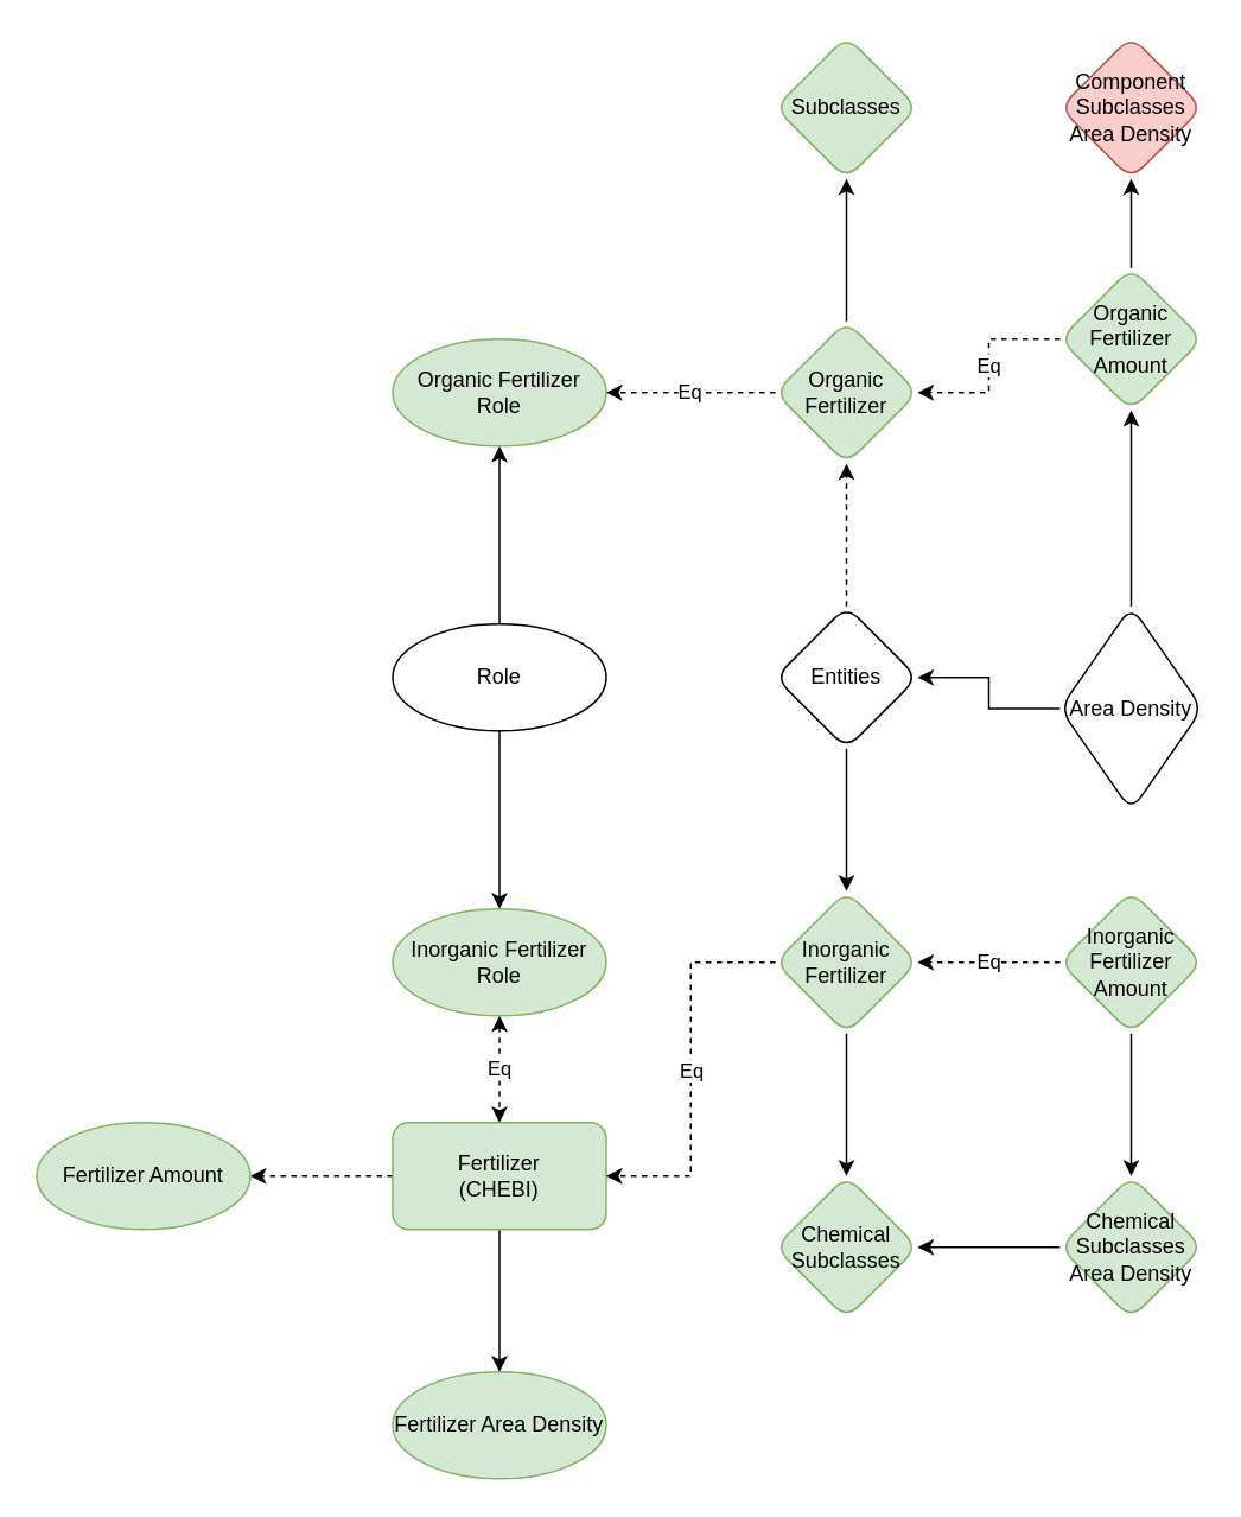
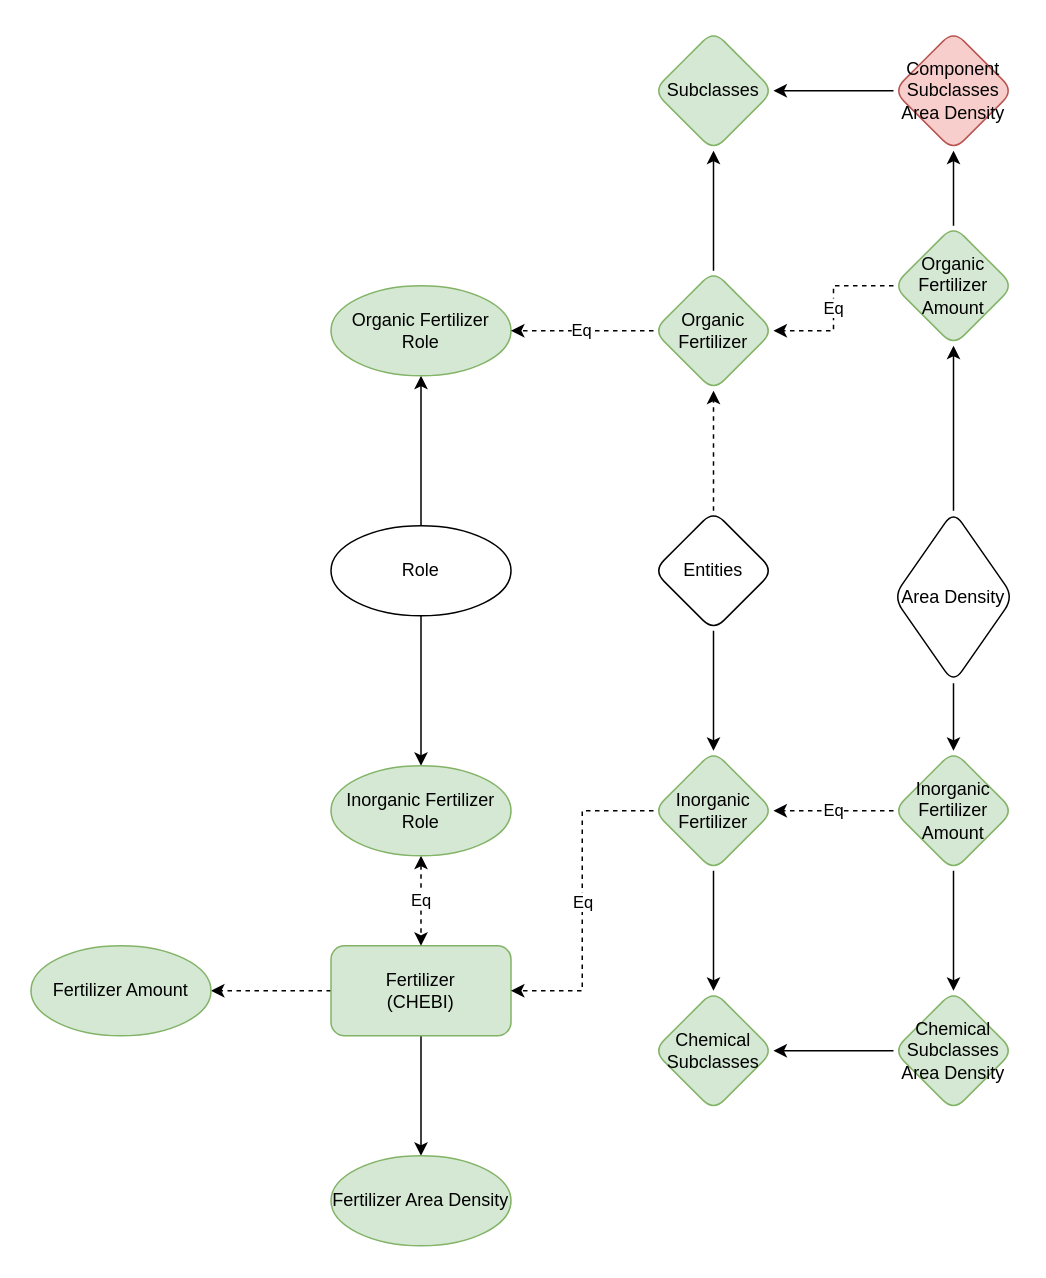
  <mxCell id="0" />
  <mxCell id="1" parent="0" />
  <mxCell id="2" value="" style="edgeStyle=orthogonalEdgeStyle;rounded=0;orthogonalLoop=1;jettySize=auto;html=1;" edge="1" parent="1" source="4" target="32"><mxGeometry relative="1" as="geometry" /></mxCell>
  <mxCell id="3" value="" style="edgeStyle=orthogonalEdgeStyle;rounded=0;orthogonalLoop=1;jettySize=auto;html=1;dashed=1;startArrow=none;startFill=0;" edge="1" parent="1" source="4" target="36"><mxGeometry relative="1" as="geometry" /></mxCell>
  <mxCell id="4" value="Fertilizer&lt;br&gt;(CHEBI)" style="rounded=1;whiteSpace=wrap;html=1;fillColor=#d5e8d4;strokeColor=#82b366;" vertex="1" parent="1"><mxGeometry x="220" y="630" width="120" height="60" as="geometry" /></mxCell>
  <mxCell id="5" value="" style="edgeStyle=orthogonalEdgeStyle;rounded=0;orthogonalLoop=1;jettySize=auto;html=1;" edge="1" parent="1" source="7" target="11"><mxGeometry relative="1" as="geometry" /></mxCell>
  <mxCell id="6" value="" style="edgeStyle=orthogonalEdgeStyle;rounded=0;orthogonalLoop=1;jettySize=auto;html=1;" edge="1" parent="1" source="7" target="13"><mxGeometry relative="1" as="geometry" /></mxCell>
  <mxCell id="7" value="Role" style="ellipse;whiteSpace=wrap;html=1;rounded=1;" vertex="1" parent="1"><mxGeometry x="220" y="350" width="120" height="60" as="geometry" /></mxCell>
  <mxCell id="8" value="" style="edgeStyle=orthogonalEdgeStyle;rounded=0;orthogonalLoop=1;jettySize=auto;html=1;dashed=1;" edge="1" parent="1" source="10" target="17"><mxGeometry relative="1" as="geometry" /></mxCell>
  <mxCell id="9" value="" style="edgeStyle=orthogonalEdgeStyle;rounded=0;orthogonalLoop=1;jettySize=auto;html=1;" edge="1" parent="1" source="10" target="21"><mxGeometry relative="1" as="geometry" /></mxCell>
  <mxCell id="10" value="Entities&lt;br&gt;" style="rhombus;whiteSpace=wrap;html=1;rounded=1;" vertex="1" parent="1"><mxGeometry x="435" y="340" width="80" height="80" as="geometry" /></mxCell>
  <mxCell id="11" value="Organic Fertilizer Role" style="ellipse;whiteSpace=wrap;html=1;rounded=1;fillColor=#d5e8d4;strokeColor=#82b366;" vertex="1" parent="1"><mxGeometry x="220" y="190" width="120" height="60" as="geometry" /></mxCell>
  <mxCell id="12" value="Eq" style="edgeStyle=orthogonalEdgeStyle;rounded=0;orthogonalLoop=1;jettySize=auto;html=1;dashed=1;startArrow=classic;startFill=1;" edge="1" parent="1" source="13" target="4"><mxGeometry relative="1" as="geometry" /></mxCell>
  <mxCell id="13" value="Inorganic&amp;nbsp;Fertilizer Role" style="ellipse;whiteSpace=wrap;html=1;rounded=1;fillColor=#d5e8d4;strokeColor=#82b366;" vertex="1" parent="1"><mxGeometry x="220" y="510" width="120" height="60" as="geometry" /></mxCell>
  <mxCell id="14" value="Eq" style="edgeStyle=orthogonalEdgeStyle;rounded=0;orthogonalLoop=1;jettySize=auto;html=1;dashed=1;" edge="1" parent="1" source="28" target="17"><mxGeometry relative="1" as="geometry" /></mxCell>
  <mxCell id="15" style="edgeStyle=orthogonalEdgeStyle;rounded=0;orthogonalLoop=1;jettySize=auto;html=1;" edge="1" parent="1" source="17" target="31"><mxGeometry relative="1" as="geometry" /></mxCell>
  <mxCell id="16" value="Eq" style="edgeStyle=orthogonalEdgeStyle;rounded=0;orthogonalLoop=1;jettySize=auto;html=1;dashed=1;" edge="1" parent="1" source="17" target="11"><mxGeometry relative="1" as="geometry" /></mxCell>
  <mxCell id="17" value="Organic Fertilizer" style="rhombus;whiteSpace=wrap;html=1;rounded=1;fillColor=#d5e8d4;strokeColor=#82b366;" vertex="1" parent="1"><mxGeometry x="435" y="180" width="80" height="80" as="geometry" /></mxCell>
  <mxCell id="18" value="Eq" style="edgeStyle=orthogonalEdgeStyle;rounded=0;orthogonalLoop=1;jettySize=auto;html=1;dashed=1;" edge="1" parent="1" source="23" target="21"><mxGeometry relative="1" as="geometry" /></mxCell>
  <mxCell id="19" style="edgeStyle=orthogonalEdgeStyle;rounded=0;orthogonalLoop=1;jettySize=auto;html=1;" edge="1" parent="1" source="21" target="26"><mxGeometry relative="1" as="geometry" /></mxCell>
  <mxCell id="20" value="Eq" style="edgeStyle=orthogonalEdgeStyle;rounded=0;orthogonalLoop=1;jettySize=auto;html=1;dashed=1;entryX=1;entryY=0.5;entryDx=0;entryDy=0;" edge="1" parent="1" source="21" target="4"><mxGeometry relative="1" as="geometry" /></mxCell>
  <mxCell id="21" value="Inorganic Fertilizer" style="rhombus;whiteSpace=wrap;html=1;rounded=1;fillColor=#d5e8d4;strokeColor=#82b366;" vertex="1" parent="1"><mxGeometry x="435" y="500" width="80" height="80" as="geometry" /></mxCell>
  <mxCell id="22" value="" style="edgeStyle=orthogonalEdgeStyle;rounded=0;orthogonalLoop=1;jettySize=auto;html=1;" edge="1" parent="1" source="23" target="25"><mxGeometry relative="1" as="geometry" /></mxCell>
  <mxCell id="23" value="Inorganic Fertilizer Amount" style="rhombus;whiteSpace=wrap;html=1;rounded=1;fillColor=#d5e8d4;strokeColor=#82b366;" vertex="1" parent="1"><mxGeometry x="595" y="500" width="80" height="80" as="geometry" /></mxCell>
  <mxCell id="24" value="" style="edgeStyle=orthogonalEdgeStyle;rounded=0;orthogonalLoop=1;jettySize=auto;html=1;" edge="1" parent="1" source="25" target="26"><mxGeometry relative="1" as="geometry" /></mxCell>
  <mxCell id="25" value="Chemical Subclasses Area Density" style="rhombus;whiteSpace=wrap;html=1;rounded=1;fillColor=#d5e8d4;strokeColor=#82b366;" vertex="1" parent="1"><mxGeometry x="595" y="660" width="80" height="80" as="geometry" /></mxCell>
  <mxCell id="26" value="Chemical Subclasses" style="rhombus;whiteSpace=wrap;html=1;rounded=1;fillColor=#d5e8d4;strokeColor=#82b366;" vertex="1" parent="1"><mxGeometry x="435" y="660" width="80" height="80" as="geometry" /></mxCell>
  <mxCell id="27" value="" style="edgeStyle=orthogonalEdgeStyle;rounded=0;orthogonalLoop=1;jettySize=auto;html=1;" edge="1" parent="1" source="28" target="30"><mxGeometry relative="1" as="geometry" /></mxCell>
  <mxCell id="28" value="Organic Fertilizer Amount" style="rhombus;whiteSpace=wrap;html=1;rounded=1;fillColor=#d5e8d4;strokeColor=#82b366;" vertex="1" parent="1"><mxGeometry x="595" y="150" width="80" height="80" as="geometry" /></mxCell>
+ <mxCell id="29" value="" style="edgeStyle=orthogonalEdgeStyle;rounded=0;orthogonalLoop=1;jettySize=auto;html=1;" edge="1" parent="1" source="30" target="31"><mxGeometry relative="1" as="geometry" /></mxCell>
  <mxCell id="30" value="Component Subclasses Area Density" style="rhombus;whiteSpace=wrap;html=1;rounded=1;fillColor=#f8cecc;strokeColor=#b85450;" vertex="1" parent="1"><mxGeometry x="595" y="20" width="80" height="80" as="geometry" /></mxCell>
  <mxCell id="31" value="Subclasses" style="rhombus;whiteSpace=wrap;html=1;rounded=1;fillColor=#d5e8d4;strokeColor=#82b366;" vertex="1" parent="1"><mxGeometry x="435" y="20" width="80" height="80" as="geometry" /></mxCell>
  <mxCell id="32" value="Fertilizer Area Density" style="ellipse;whiteSpace=wrap;html=1;rounded=1;strokeColor=#82b366;fillColor=#d5e8d4;" vertex="1" parent="1"><mxGeometry x="220" y="770" width="120" height="60" as="geometry" /></mxCell>
  <mxCell id="33" style="edgeStyle=orthogonalEdgeStyle;rounded=0;orthogonalLoop=1;jettySize=auto;html=1;" edge="1" parent="1" source="35" target="28"><mxGeometry relative="1" as="geometry" /></mxCell>
- <mxCell id="34" style="edgeStyle=orthogonalEdgeStyle;rounded=0;orthogonalLoop=1;jettySize=auto;html=1;" edge="1" parent="1" source="35" target="10"><mxGeometry relative="1" as="geometry" /></mxCell>
+ <mxCell id="34" style="edgeStyle=orthogonalEdgeStyle;rounded=0;orthogonalLoop=1;jettySize=auto;html=1;" edge="1" parent="1" source="35" target="23"><mxGeometry relative="1" as="geometry" /></mxCell>
  <mxCell id="35" value="Area Density" style="rhombus;whiteSpace=wrap;html=1;rounded=1;" vertex="1" parent="1"><mxGeometry x="595" y="340" width="80" height="115" as="geometry" /></mxCell>
  <mxCell id="36" value="Fertilizer Amount" style="ellipse;whiteSpace=wrap;html=1;rounded=1;strokeColor=#82b366;fillColor=#d5e8d4;" vertex="1" parent="1"><mxGeometry x="20" y="630" width="120" height="60" as="geometry" /></mxCell>
